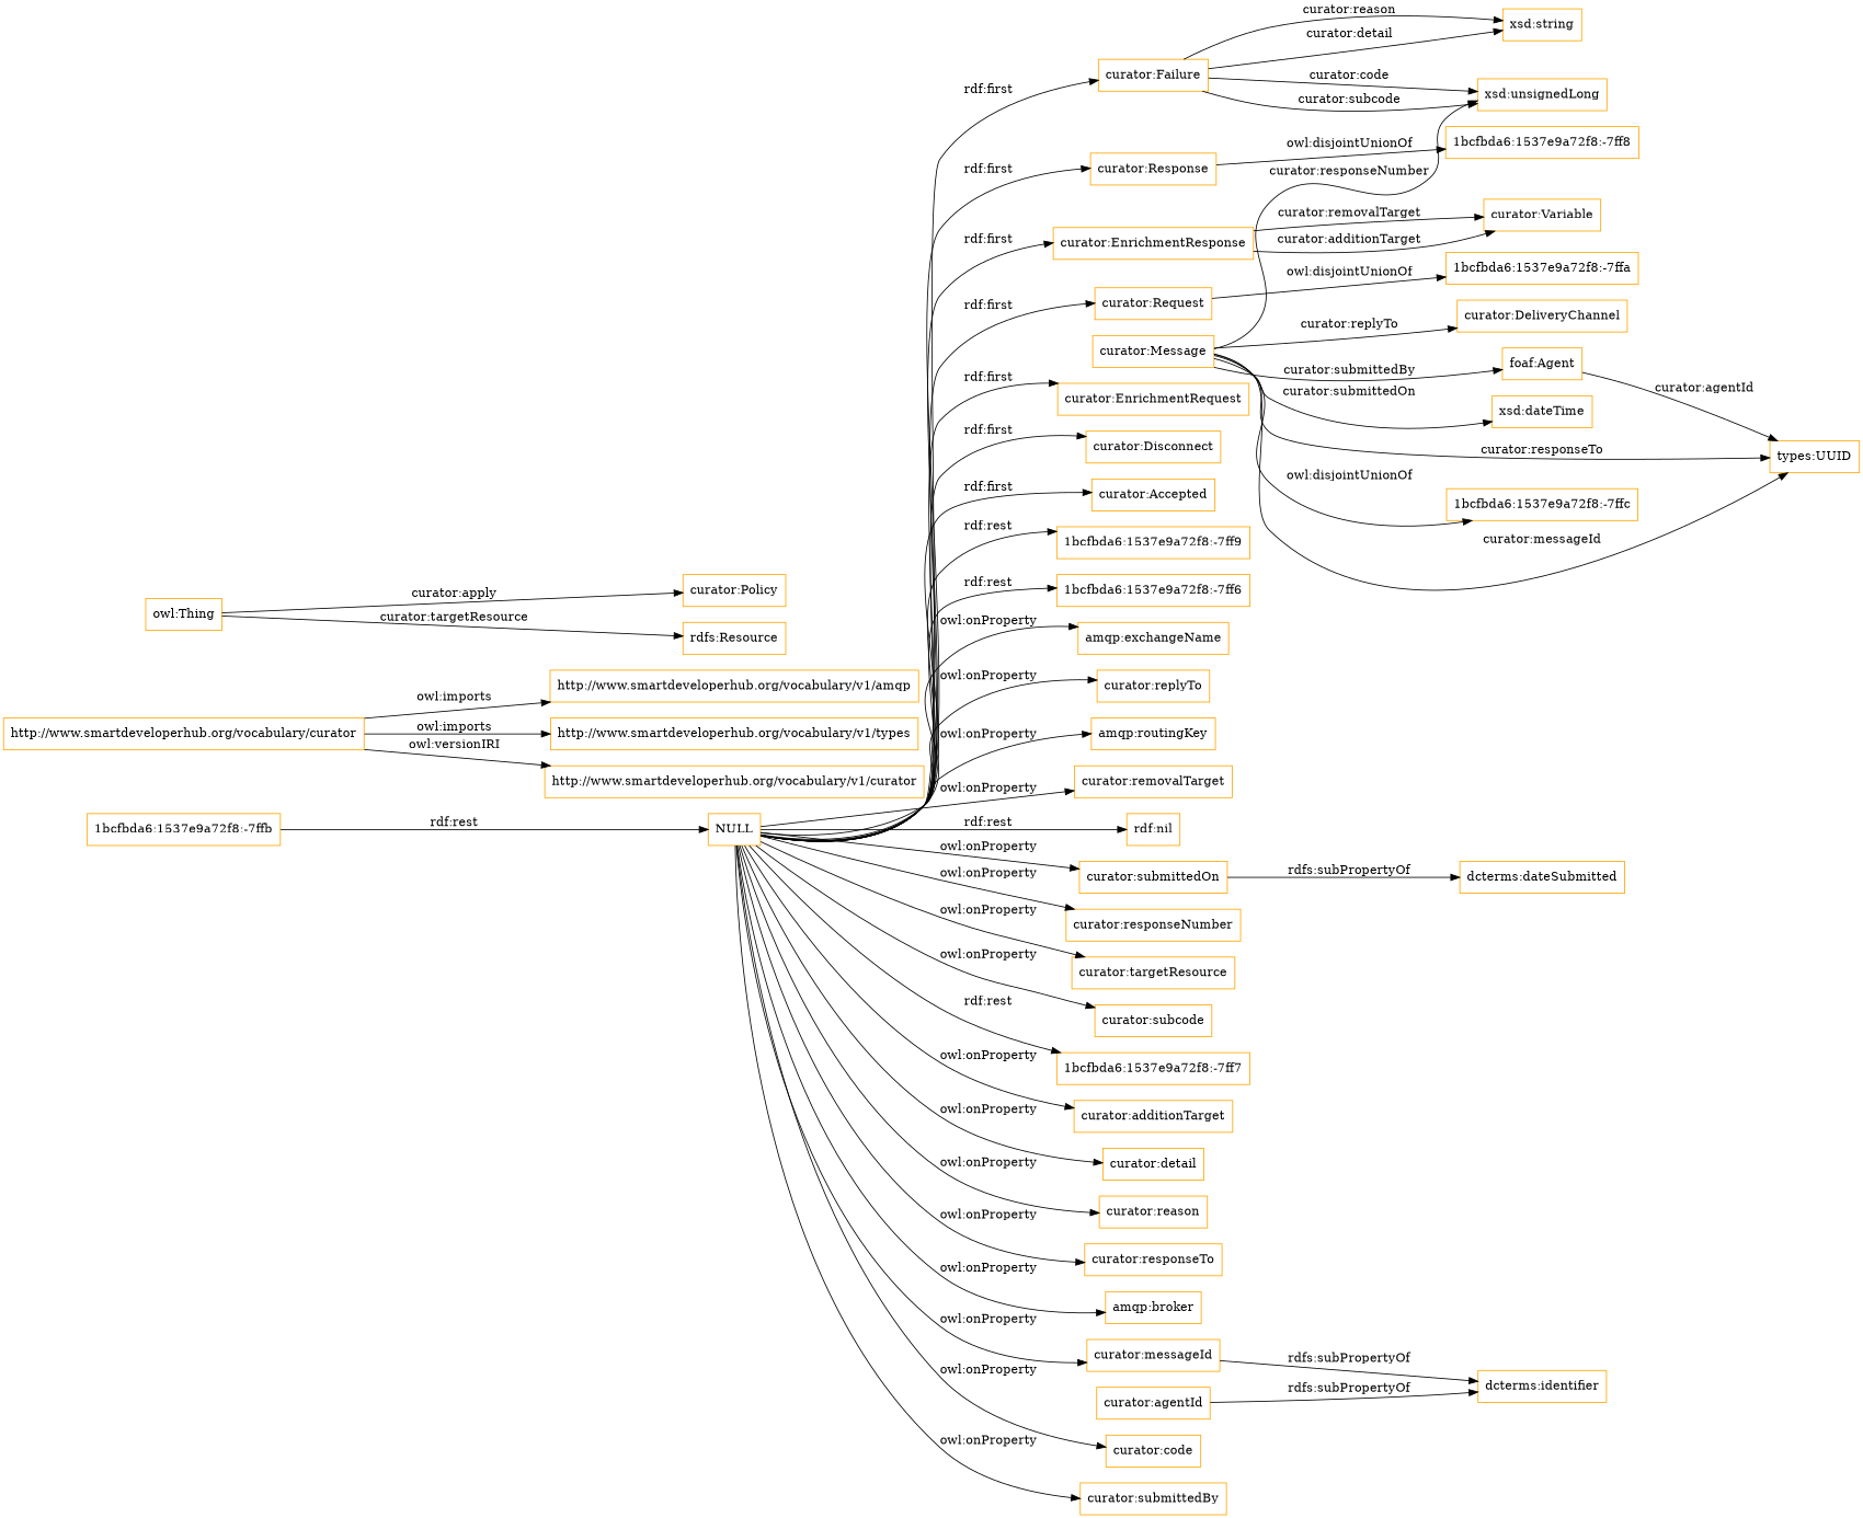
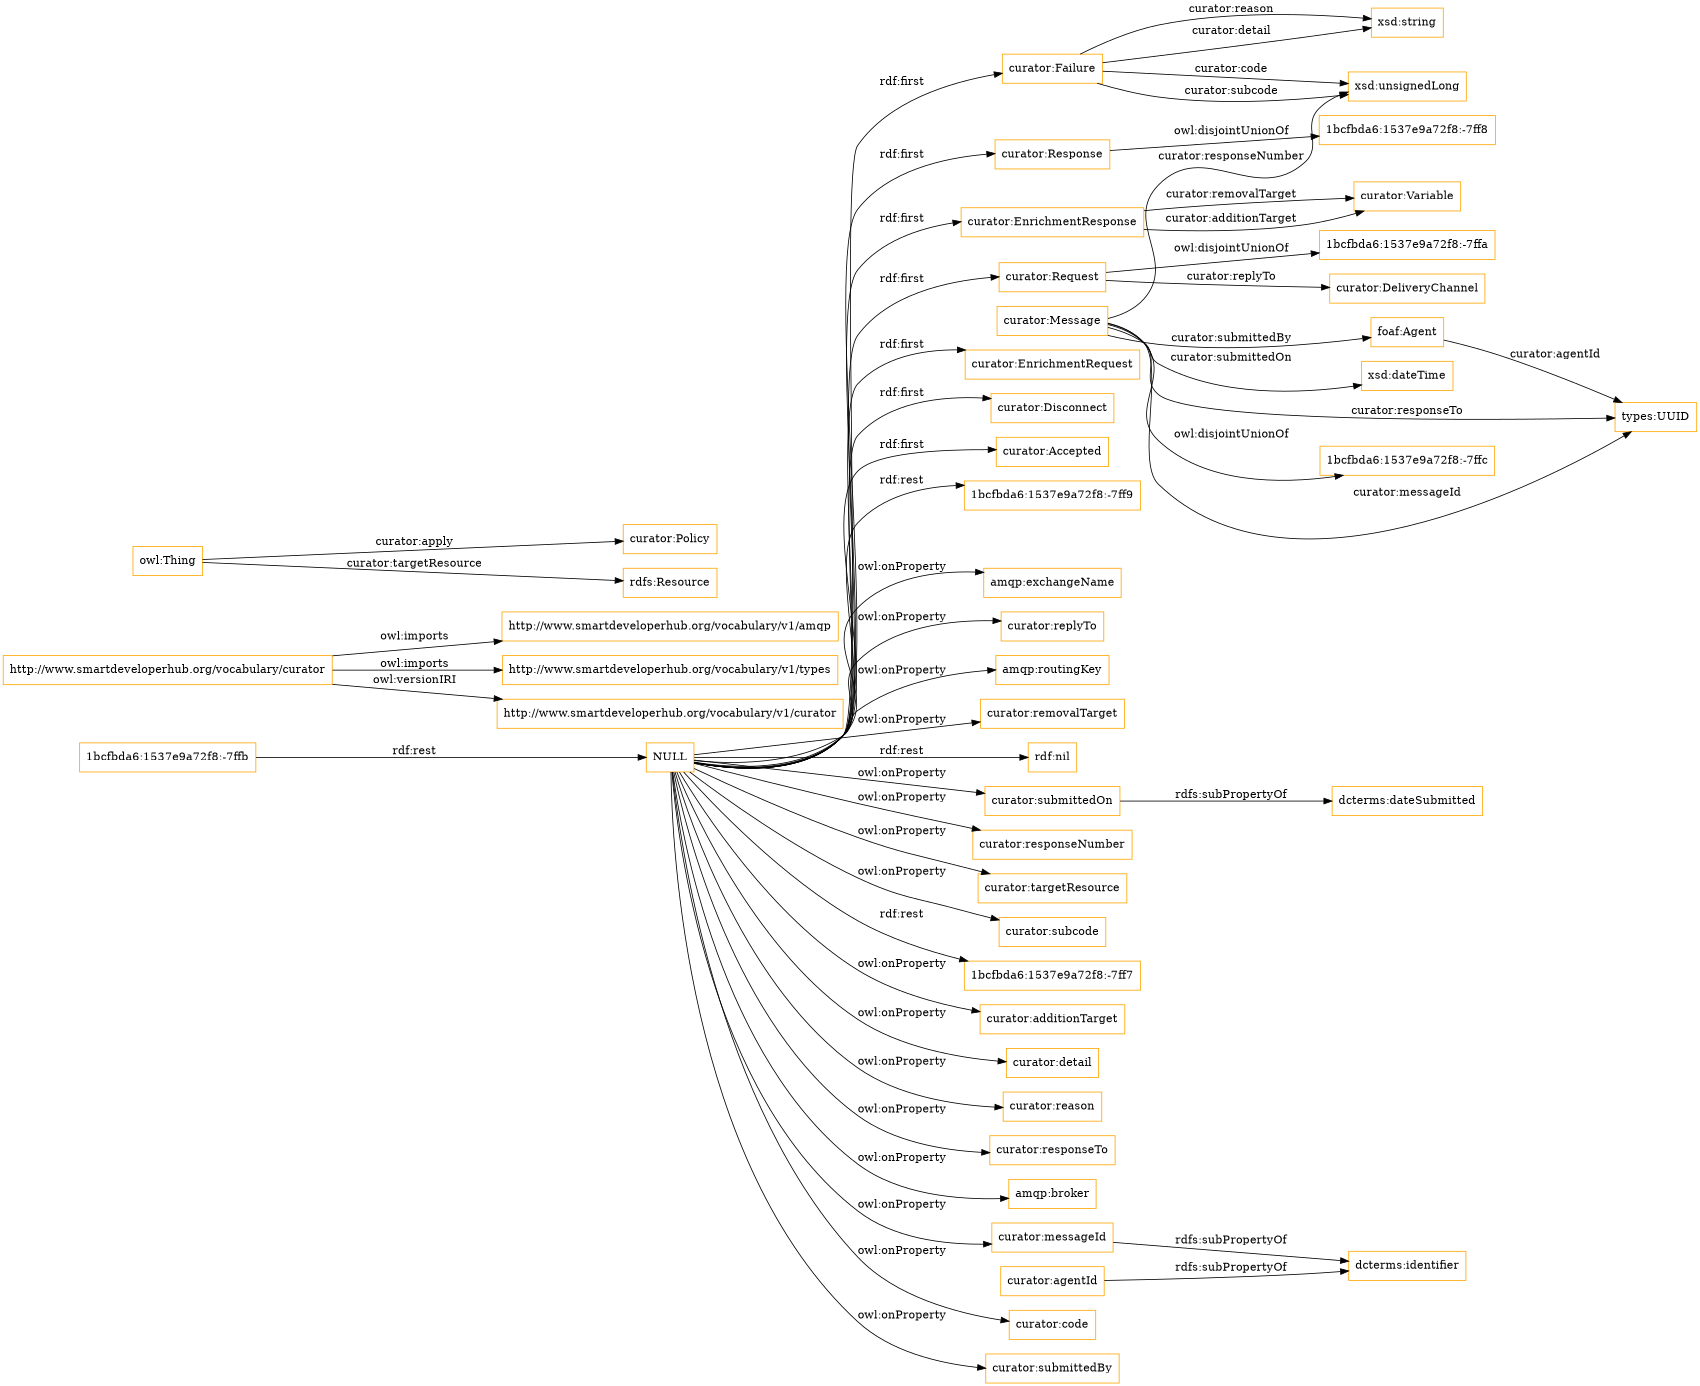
  digraph {
    rankdir=LR
    node [color=orange shape=rectangle]
    "curator:Request"
    "curator:DeliveryChannel"
    "1bcfbda6:1537e9a72f8:-7ffa"
    "curator:Response"
    "1bcfbda6:1537e9a72f8:-7ff8"
    "curator:Message"
    "1bcfbda6:1537e9a72f8:-7ffc"
    "xsd:unsignedLong"
    "foaf:Agent"
    "types:UUID"
    "xsd:dateTime"
    "curator:EnrichmentResponse"
    "curator:Variable"
    "curator:Failure"
    "xsd:string"
    NULL
    "curator:EnrichmentRequest"
    "curator:Disconnect"
    "curator:Accepted"
    "1bcfbda6:1537e9a72f8:-7ff9"
-   "1bcfbda6:1537e9a72f8:-7ff6"
    "amqp:exchangeName"
    "curator:replyTo"
    "amqp:routingKey"
    "curator:removalTarget"
    "rdf:nil"
    "curator:submittedOn"
    "curator:responseNumber"
    "curator:targetResource"
    "curator:subcode"
    "1bcfbda6:1537e9a72f8:-7ff7"
    "curator:additionTarget"
    "curator:detail"
    "curator:reason"
    "curator:responseTo"
    "amqp:broker"
    "curator:messageId"
    "curator:code"
    "curator:submittedBy"
    "dcterms:dateSubmitted"
    "1bcfbda6:1537e9a72f8:-7ffb"
    "dcterms:identifier"
    "http://www.smartdeveloperhub.org/vocabulary/curator"
    "http://www.smartdeveloperhub.org/vocabulary/v1/amqp"
    "http://www.smartdeveloperhub.org/vocabulary/v1/types"
    "http://www.smartdeveloperhub.org/vocabulary/v1/curator"
    "curator:agentId"
    "owl:Thing"
    "curator:Policy"
    "rdfs:Resource"
-   "curator:Message" -> "curator:DeliveryChannel" [label="curator:replyTo"]
+   "curator:Request" -> "curator:DeliveryChannel" [label="curator:replyTo"]
    "curator:Request" -> "1bcfbda6:1537e9a72f8:-7ffa" [label="owl:disjointUnionOf"]
    "curator:Response" -> "1bcfbda6:1537e9a72f8:-7ff8" [label="owl:disjointUnionOf"]
    "curator:Message" -> "1bcfbda6:1537e9a72f8:-7ffc" [label="owl:disjointUnionOf"]
    "curator:Message" -> "xsd:unsignedLong" [label="curator:responseNumber"]
    "curator:Message" -> "foaf:Agent" [label="curator:submittedBy"]
    "curator:Message" -> "types:UUID" [label="curator:responseTo"]
    "curator:Message" -> "types:UUID" [label="curator:messageId"]
    "curator:Message" -> "xsd:dateTime" [label="curator:submittedOn"]
    "foaf:Agent" -> "types:UUID" [label="curator:agentId"]
    "curator:EnrichmentResponse" -> "curator:Variable" [label="curator:removalTarget"]
    "curator:EnrichmentResponse" -> "curator:Variable" [label="curator:additionTarget"]
    "curator:Failure" -> "xsd:unsignedLong" [label="curator:code"]
    "curator:Failure" -> "xsd:unsignedLong" [label="curator:subcode"]
    "curator:Failure" -> "xsd:string" [label="curator:detail"]
    "curator:Failure" -> "xsd:string" [label="curator:reason"]
    NULL -> "curator:Request" [label="rdf:first"]
    NULL -> "curator:Response" [label="rdf:first"]
    NULL -> "curator:EnrichmentResponse" [label="rdf:first"]
    NULL -> "curator:Failure" [label="rdf:first"]
    NULL -> "curator:EnrichmentRequest" [label="rdf:first"]
    NULL -> "curator:Disconnect" [label="rdf:first"]
    NULL -> "curator:Accepted" [label="rdf:first"]
    NULL -> "1bcfbda6:1537e9a72f8:-7ff9" [label="rdf:rest"]
-   NULL -> "1bcfbda6:1537e9a72f8:-7ff6" [label="rdf:rest"]
    NULL -> "amqp:exchangeName" [label="owl:onProperty"]
    NULL -> "curator:replyTo" [label="owl:onProperty"]
    NULL -> "amqp:routingKey" [label="owl:onProperty"]
    NULL -> "curator:removalTarget" [label="owl:onProperty"]
    NULL -> "rdf:nil" [label="rdf:rest"]
    NULL -> "curator:submittedOn" [label="owl:onProperty"]
    NULL -> "curator:responseNumber" [label="owl:onProperty"]
    NULL -> "curator:targetResource" [label="owl:onProperty"]
    NULL -> "curator:subcode" [label="owl:onProperty"]
    NULL -> "1bcfbda6:1537e9a72f8:-7ff7" [label="rdf:rest"]
    NULL -> "curator:additionTarget" [label="owl:onProperty"]
    NULL -> "curator:detail" [label="owl:onProperty"]
    NULL -> "curator:reason" [label="owl:onProperty"]
    NULL -> "curator:responseTo" [label="owl:onProperty"]
    NULL -> "amqp:broker" [label="owl:onProperty"]
    NULL -> "curator:messageId" [label="owl:onProperty"]
    NULL -> "curator:code" [label="owl:onProperty"]
    NULL -> "curator:submittedBy" [label="owl:onProperty"]
    "curator:submittedOn" -> "dcterms:dateSubmitted" [label="rdfs:subPropertyOf"]
    "curator:messageId" -> "dcterms:identifier" [label="rdfs:subPropertyOf"]
    "1bcfbda6:1537e9a72f8:-7ffb" -> NULL [label="rdf:rest"]
    "http://www.smartdeveloperhub.org/vocabulary/curator" -> "http://www.smartdeveloperhub.org/vocabulary/v1/amqp" [label="owl:imports"]
    "http://www.smartdeveloperhub.org/vocabulary/curator" -> "http://www.smartdeveloperhub.org/vocabulary/v1/types" [label="owl:imports"]
    "http://www.smartdeveloperhub.org/vocabulary/curator" -> "http://www.smartdeveloperhub.org/vocabulary/v1/curator" [label="owl:versionIRI"]
    "curator:agentId" -> "dcterms:identifier" [label="rdfs:subPropertyOf"]
    "owl:Thing" -> "curator:Policy" [label="curator:apply"]
    "owl:Thing" -> "rdfs:Resource" [label="curator:targetResource"]
  }
